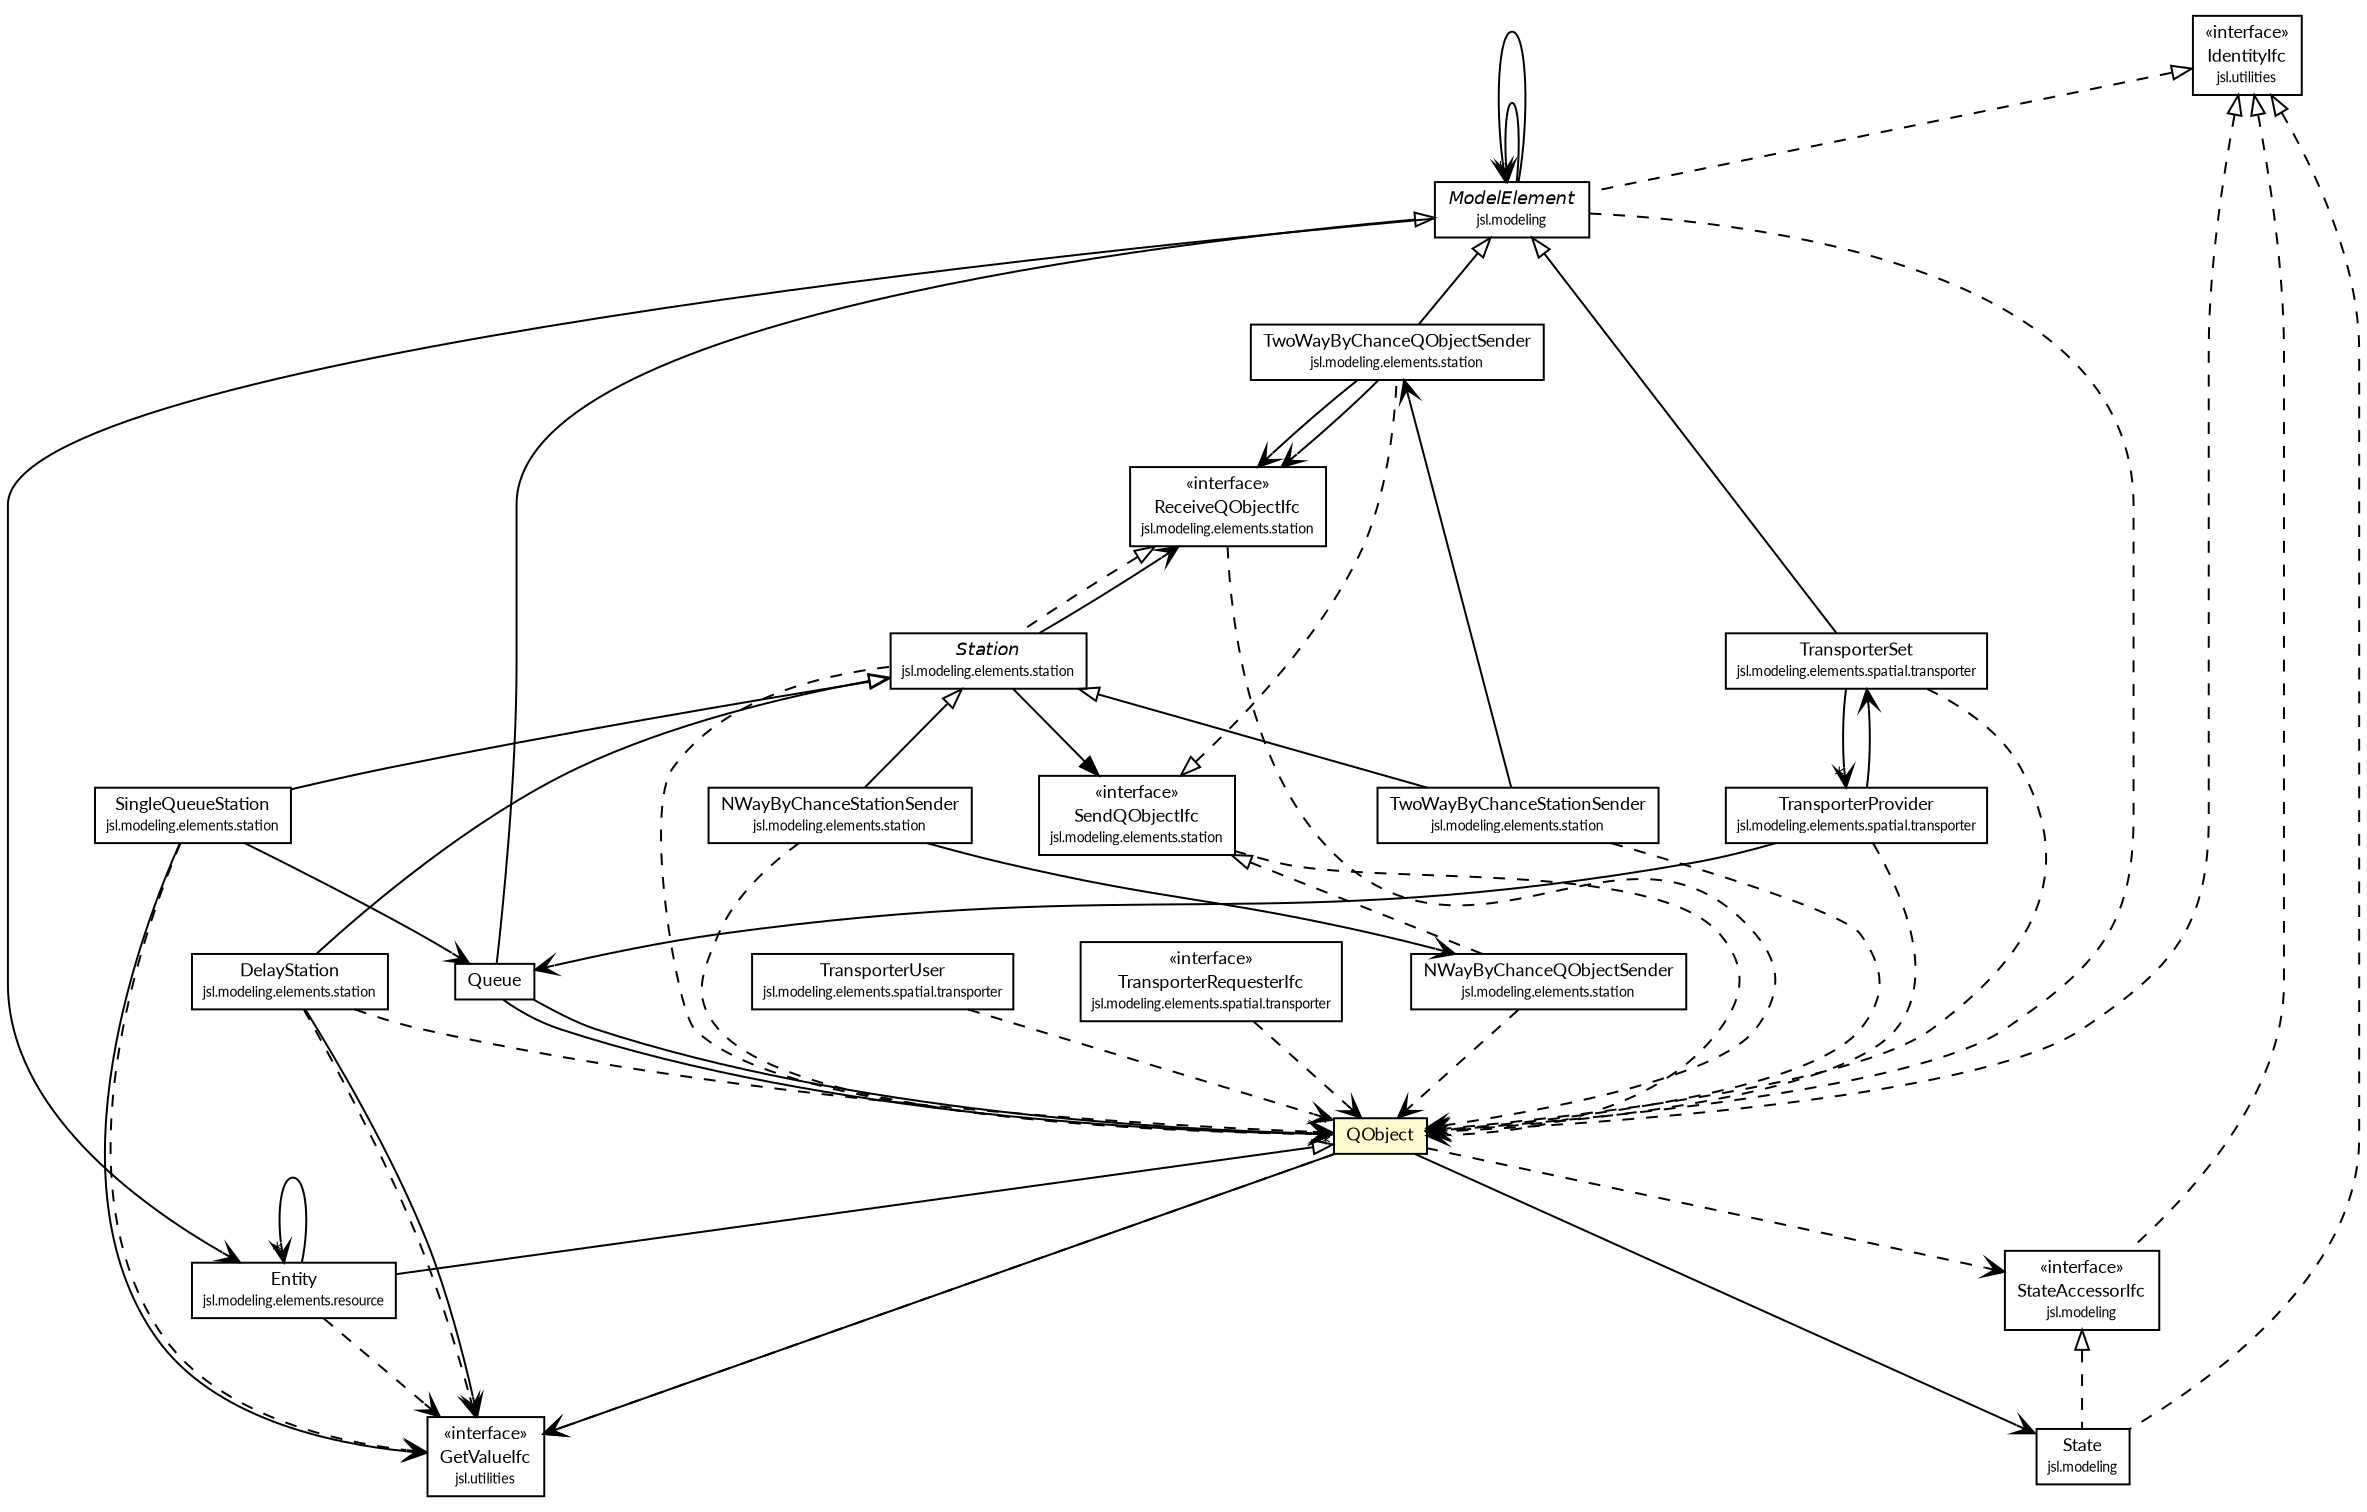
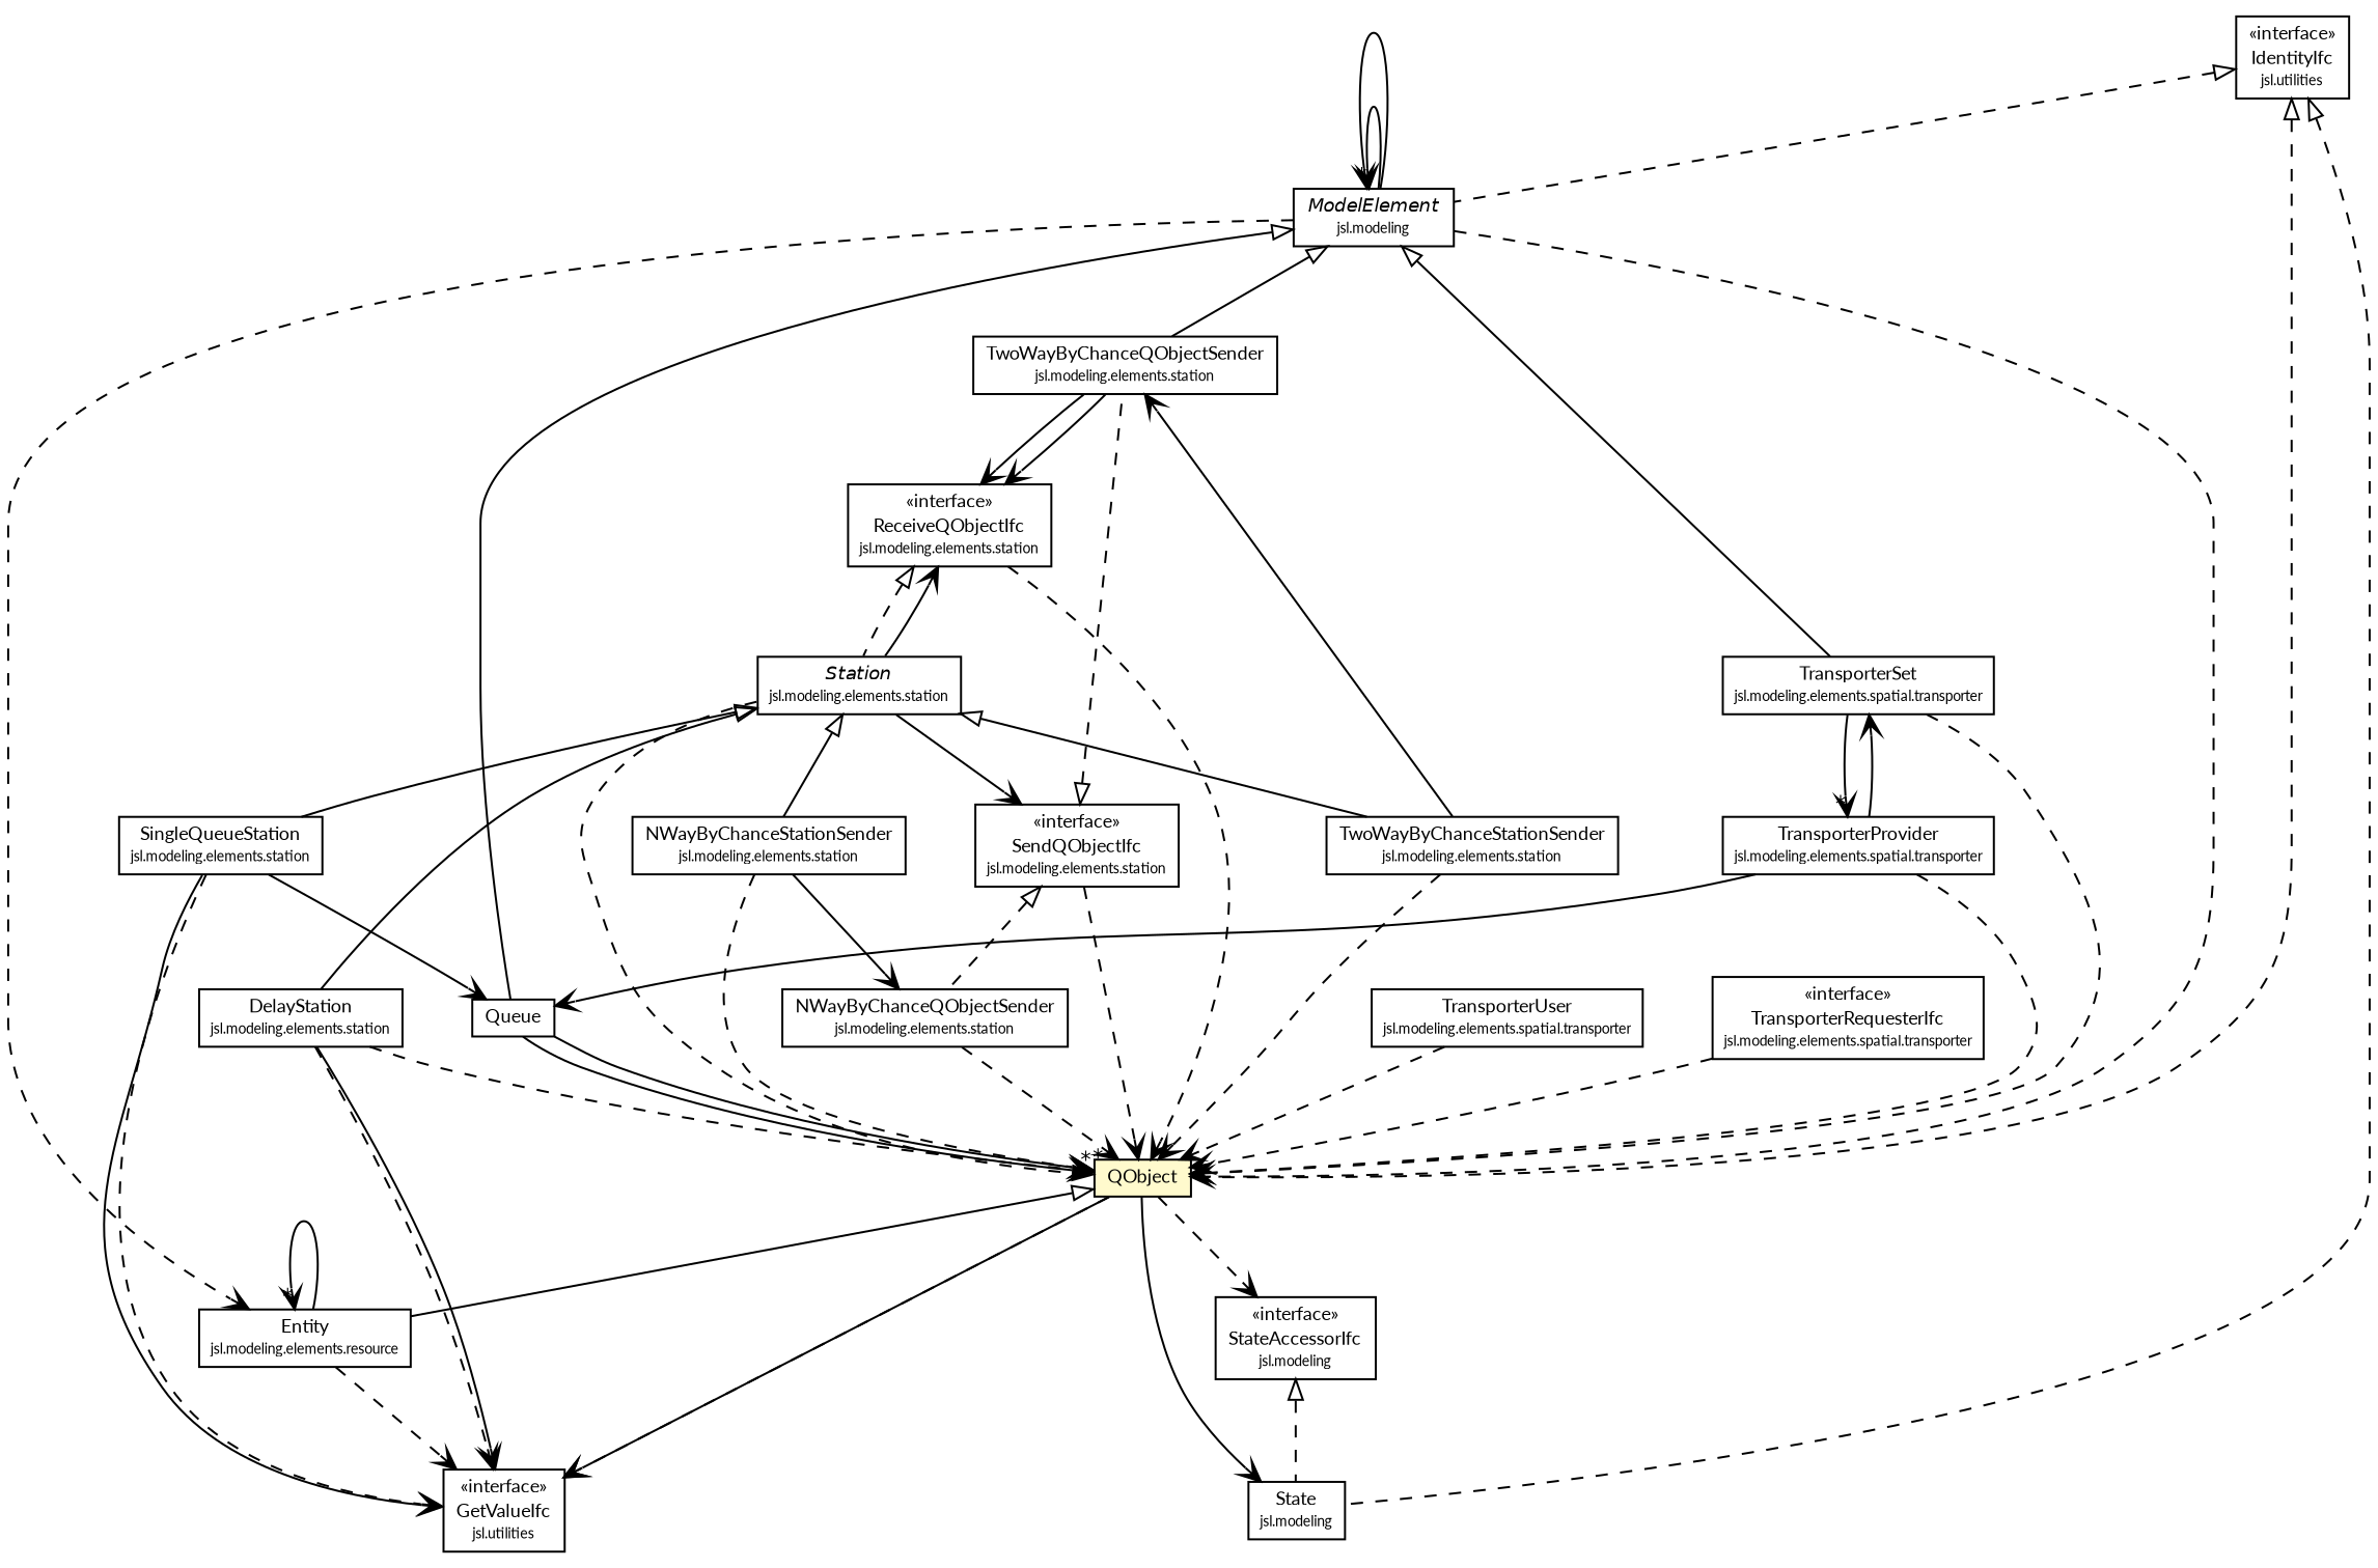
  digraph {
    fontname=Lato
    nodesep=0.25
    ranksep=0.5
    node [fontcolor=black fontname=Lato fontsize=9.0 shape=plaintext]
    edge [fontname=Lato fontsize=10.0 headport=p labelfontname=Helvetica labelfontsize=10 tailport=p arrowhead=open color=black fontcolor=black]
    n1 [label=<<table title="jsl.modeling.StateAccessorIfc" border="0" cellborder="1" cellspacing="0" cellpadding="2" port="p" href="../../StateAccessorIfc.html"> 		<tr><td><table border="0" cellspacing="0" cellpadding="1"> <tr><td align="center" balign="center"> &#171;interface&#187; </td></tr> <tr><td align="center" balign="center"> StateAccessorIfc </td></tr> <tr><td align="center" balign="center"><font point-size="7.0"> jsl.modeling </font></td></tr> 		</table></td></tr> 		</table>>]
    n2 [label=<<table title="jsl.modeling.State" border="0" cellborder="1" cellspacing="0" cellpadding="2" port="p" href="../../State.html"> 		<tr><td><table border="0" cellspacing="0" cellpadding="1"> <tr><td align="center" balign="center"> State </td></tr> <tr><td align="center" balign="center"><font point-size="7.0"> jsl.modeling </font></td></tr> 		</table></td></tr> 		</table>>]
    n3 [label=<<table title="jsl.modeling.ModelElement" border="0" cellborder="1" cellspacing="0" cellpadding="2" port="p" href="../../ModelElement.html"> 		<tr><td><table border="0" cellspacing="0" cellpadding="1"> <tr><td align="center" balign="center"><font face="Helvetica-Oblique"> ModelElement </font></td></tr> <tr><td align="center" balign="center"><font point-size="7.0"> jsl.modeling </font></td></tr> 		</table></td></tr> 		</table>>]
    n4 [label=<<table title="jsl.modeling.elements.queue.Queue" border="0" cellborder="1" cellspacing="0" cellpadding="2" port="p" href="./Queue.html"> 		<tr><td><table border="0" cellspacing="0" cellpadding="1"> <tr><td align="center" balign="center"> Queue </td></tr> 		</table></td></tr> 		</table>>]
    n5 [label=<<table title="jsl.modeling.elements.queue.QObject" border="0" cellborder="1" cellspacing="0" cellpadding="2" port="p" bgcolor="lemonChiffon" href="./QObject.html"> 		<tr><td><table border="0" cellspacing="0" cellpadding="1"> <tr><td align="center" balign="center"> QObject </td></tr> 		</table></td></tr> 		</table>>]
    n6 [label=<<table title="jsl.modeling.elements.resource.Entity" border="0" cellborder="1" cellspacing="0" cellpadding="2" port="p" href="../resource/Entity.html"> 		<tr><td><table border="0" cellspacing="0" cellpadding="1"> <tr><td align="center" balign="center"> Entity </td></tr> <tr><td align="center" balign="center"><font point-size="7.0"> jsl.modeling.elements.resource </font></td></tr> 		</table></td></tr> 		</table>>]
    n7 [label=<<table title="jsl.modeling.elements.spatial.transporter.TransporterSet" border="0" cellborder="1" cellspacing="0" cellpadding="2" port="p" href="../spatial/transporter/TransporterSet.html"> 		<tr><td><table border="0" cellspacing="0" cellpadding="1"> <tr><td align="center" balign="center"> TransporterSet </td></tr> <tr><td align="center" balign="center"><font point-size="7.0"> jsl.modeling.elements.spatial.transporter </font></td></tr> 		</table></td></tr> 		</table>>]
    n8 [label=<<table title="jsl.modeling.elements.station.TwoWayByChanceQObjectSender" border="0" cellborder="1" cellspacing="0" cellpadding="2" port="p" href="../station/TwoWayByChanceQObjectSender.html"> 		<tr><td><table border="0" cellspacing="0" cellpadding="1"> <tr><td align="center" balign="center"> TwoWayByChanceQObjectSender </td></tr> <tr><td align="center" balign="center"><font point-size="7.0"> jsl.modeling.elements.station </font></td></tr> 		</table></td></tr> 		</table>>]
    n9 [label=<<table title="jsl.utilities.GetValueIfc" border="0" cellborder="1" cellspacing="0" cellpadding="2" port="p" href="../../../utilities/GetValueIfc.html"> 		<tr><td><table border="0" cellspacing="0" cellpadding="1"> <tr><td align="center" balign="center"> &#171;interface&#187; </td></tr> <tr><td align="center" balign="center"> GetValueIfc </td></tr> <tr><td align="center" balign="center"><font point-size="7.0"> jsl.utilities </font></td></tr> 		</table></td></tr> 		</table>>]
    n10 [label=<<table title="jsl.modeling.elements.spatial.transporter.TransporterProvider" border="0" cellborder="1" cellspacing="0" cellpadding="2" port="p" href="../spatial/transporter/TransporterProvider.html"> 		<tr><td><table border="0" cellspacing="0" cellpadding="1"> <tr><td align="center" balign="center"> TransporterProvider </td></tr> <tr><td align="center" balign="center"><font point-size="7.0"> jsl.modeling.elements.spatial.transporter </font></td></tr> 		</table></td></tr> 		</table>>]
    n11 [label=<<table title="jsl.modeling.elements.station.ReceiveQObjectIfc" border="0" cellborder="1" cellspacing="0" cellpadding="2" port="p" href="../station/ReceiveQObjectIfc.html"> 		<tr><td><table border="0" cellspacing="0" cellpadding="1"> <tr><td align="center" balign="center"> &#171;interface&#187; </td></tr> <tr><td align="center" balign="center"> ReceiveQObjectIfc </td></tr> <tr><td align="center" balign="center"><font point-size="7.0"> jsl.modeling.elements.station </font></td></tr> 		</table></td></tr> 		</table>>]
    n12 [label=<<table title="jsl.modeling.elements.spatial.transporter.TransporterUser" border="0" cellborder="1" cellspacing="0" cellpadding="2" port="p" href="../spatial/transporter/TransporterUser.html"> 		<tr><td><table border="0" cellspacing="0" cellpadding="1"> <tr><td align="center" balign="center"> TransporterUser </td></tr> <tr><td align="center" balign="center"><font point-size="7.0"> jsl.modeling.elements.spatial.transporter </font></td></tr> 		</table></td></tr> 		</table>>]
    n13 [label=<<table title="jsl.modeling.elements.spatial.transporter.TransporterRequesterIfc" border="0" cellborder="1" cellspacing="0" cellpadding="2" port="p" href="../spatial/transporter/TransporterRequesterIfc.html"> 		<tr><td><table border="0" cellspacing="0" cellpadding="1"> <tr><td align="center" balign="center"> &#171;interface&#187; </td></tr> <tr><td align="center" balign="center"> TransporterRequesterIfc </td></tr> <tr><td align="center" balign="center"><font point-size="7.0"> jsl.modeling.elements.spatial.transporter </font></td></tr> 		</table></td></tr> 		</table>>]
    n14 [label=<<table title="jsl.modeling.elements.station.TwoWayByChanceStationSender" border="0" cellborder="1" cellspacing="0" cellpadding="2" port="p" href="../station/TwoWayByChanceStationSender.html"> 		<tr><td><table border="0" cellspacing="0" cellpadding="1"> <tr><td align="center" balign="center"> TwoWayByChanceStationSender </td></tr> <tr><td align="center" balign="center"><font point-size="7.0"> jsl.modeling.elements.station </font></td></tr> 		</table></td></tr> 		</table>>]
    n15 [label=<<table title="jsl.modeling.elements.station.Station" border="0" cellborder="1" cellspacing="0" cellpadding="2" port="p" href="../station/Station.html"> 		<tr><td><table border="0" cellspacing="0" cellpadding="1"> <tr><td align="center" balign="center"><font face="Helvetica-Oblique"> Station </font></td></tr> <tr><td align="center" balign="center"><font point-size="7.0"> jsl.modeling.elements.station </font></td></tr> 		</table></td></tr> 		</table>>]
    n16 [label=<<table title="jsl.modeling.elements.station.SingleQueueStation" border="0" cellborder="1" cellspacing="0" cellpadding="2" port="p" href="../station/SingleQueueStation.html"> 		<tr><td><table border="0" cellspacing="0" cellpadding="1"> <tr><td align="center" balign="center"> SingleQueueStation </td></tr> <tr><td align="center" balign="center"><font point-size="7.0"> jsl.modeling.elements.station </font></td></tr> 		</table></td></tr> 		</table>>]
    n17 [label=<<table title="jsl.modeling.elements.station.SendQObjectIfc" border="0" cellborder="1" cellspacing="0" cellpadding="2" port="p" href="../station/SendQObjectIfc.html"> 		<tr><td><table border="0" cellspacing="0" cellpadding="1"> <tr><td align="center" balign="center"> &#171;interface&#187; </td></tr> <tr><td align="center" balign="center"> SendQObjectIfc </td></tr> <tr><td align="center" balign="center"><font point-size="7.0"> jsl.modeling.elements.station </font></td></tr> 		</table></td></tr> 		</table>>]
    n18 [label=<<table title="jsl.modeling.elements.station.NWayByChanceStationSender" border="0" cellborder="1" cellspacing="0" cellpadding="2" port="p" href="../station/NWayByChanceStationSender.html"> 		<tr><td><table border="0" cellspacing="0" cellpadding="1"> <tr><td align="center" balign="center"> NWayByChanceStationSender </td></tr> <tr><td align="center" balign="center"><font point-size="7.0"> jsl.modeling.elements.station </font></td></tr> 		</table></td></tr> 		</table>>]
    n19 [label=<<table title="jsl.modeling.elements.station.DelayStation" border="0" cellborder="1" cellspacing="0" cellpadding="2" port="p" href="../station/DelayStation.html"> 		<tr><td><table border="0" cellspacing="0" cellpadding="1"> <tr><td align="center" balign="center"> DelayStation </td></tr> <tr><td align="center" balign="center"><font point-size="7.0"> jsl.modeling.elements.station </font></td></tr> 		</table></td></tr> 		</table>>]
    n20 [label=<<table title="jsl.modeling.elements.station.NWayByChanceQObjectSender" border="0" cellborder="1" cellspacing="0" cellpadding="2" port="p" href="../station/NWayByChanceQObjectSender.html"> 		<tr><td><table border="0" cellspacing="0" cellpadding="1"> <tr><td align="center" balign="center"> NWayByChanceQObjectSender </td></tr> <tr><td align="center" balign="center"><font point-size="7.0"> jsl.modeling.elements.station </font></td></tr> 		</table></td></tr> 		</table>>]
    n21 [label=<<table title="jsl.utilities.IdentityIfc" border="0" cellborder="1" cellspacing="0" cellpadding="2" port="p" href="../../../utilities/IdentityIfc.html"> 		<tr><td><table border="0" cellspacing="0" cellpadding="1"> <tr><td align="center" balign="center"> &#171;interface&#187; </td></tr> <tr><td align="center" balign="center"> IdentityIfc </td></tr> <tr><td align="center" balign="center"><font point-size="7.0"> jsl.utilities </font></td></tr> 		</table></td></tr> 		</table>>]
    n1 -> n2 [arrowtail=empty dir=back fontsize=10 style=dashed arrowhead="" color="" fontcolor=""]
    n3 -> n3 [headlabel="*"]
    n3 -> n3
    n3 -> n4 [arrowtail=empty dir=back fontsize=10 arrowhead="" color="" fontcolor=""]
    n3 -> n5 [style=dashed]
-   n3 -> n6 [style=solid]
+   n3 -> n6 [style=dashed]
    n3 -> n7 [arrowtail=empty dir=back fontsize=10 arrowhead="" color="" fontcolor=""]
    n3 -> n8 [arrowtail=empty dir=back fontsize=10 arrowhead="" color="" fontcolor=""]
    n4 -> n5 [headlabel="*"]
    n4 -> n5 [headlabel="*"]
    n5 -> n1 [style=dashed]
    n5 -> n2
    n5 -> n6 [arrowtail=empty dir=back fontsize=10 arrowhead="" color="" fontcolor=""]
    n5 -> n9
    n5 -> n9 [style=dashed]
    n6 -> n6 [headlabel="*"]
    n6 -> n9 [style=dashed]
    n7 -> n5 [style=dashed]
    n7 -> n10 [headlabel="*"]
    n8 -> n11
    n8 -> n11
    n10 -> n4
    n10 -> n5 [style=dashed]
    n10 -> n7
    n11 -> n5 [style=dashed]
    n11 -> n15 [arrowtail=empty dir=back fontsize=10 style=dashed arrowhead="" color="" fontcolor=""]
    n12 -> n5 [style=dashed]
    n13 -> n5 [style=dashed]
    n14 -> n5 [style=dashed]
    n14 -> n8
-   n15 -> n5 [style=dashed]
+   n15 -> n5 [arrowhead=normal style=dashed]
    n15 -> n11
    n15 -> n14 [arrowtail=empty dir=back fontsize=10 arrowhead="" color="" fontcolor=""]
    n15 -> n16 [arrowtail=empty dir=back fontsize=10 arrowhead="" color="" fontcolor=""]
-   n15 -> n17 [arrowhead=normal]
+   n15 -> n17
    n15 -> n18 [arrowtail=empty dir=back fontsize=10 arrowhead="" color="" fontcolor=""]
    n15 -> n19 [arrowtail=empty dir=back fontsize=10 arrowhead="" color="" fontcolor=""]
    n16 -> n4
    n16 -> n9
    n16 -> n9 [style=dashed]
    n17 -> n5 [style=dashed]
    n17 -> n8 [arrowtail=empty dir=back fontsize=10 style=dashed arrowhead="" color="" fontcolor=""]
    n17 -> n20 [arrowtail=empty dir=back fontsize=10 style=dashed arrowhead="" color="" fontcolor=""]
    n18 -> n5 [style=dashed]
    n18 -> n20
    n19 -> n5 [style=dashed]
    n19 -> n9
    n19 -> n9 [style=dashed]
    n20 -> n5 [style=dashed]
-   n21 -> n1 [arrowtail=empty dir=back fontsize=10 style=dashed arrowhead="" color="" fontcolor=""]
    n21 -> n2 [arrowtail=empty dir=back fontsize=10 style=dashed arrowhead="" color="" fontcolor=""]
    n21 -> n3 [arrowtail=empty dir=back fontsize=10 style=dashed arrowhead="" color="" fontcolor=""]
    n21 -> n5 [arrowtail=empty dir=back fontsize=10 style=dashed arrowhead="" color="" fontcolor=""]
  }
